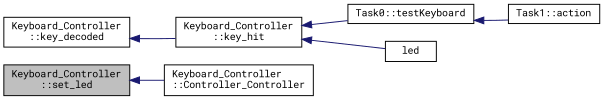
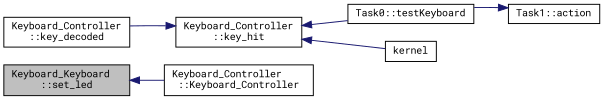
  digraph {
    fontname="Roboto Mono"
    rankdir=LR
    node [color=black fontname="Roboto Mono" fontsize=10 shape=record]
    edge [color=midnightblue dir=back fontname="Roboto Mono" fontsize=10 labelfontname=Helvetica labelfontsize=10 style=solid]
-   n1 [fillcolor=grey75 fontcolor=black height=0.2 label="Keyboard_Controller\l::set_led" style=filled width=0.4]
-   n2 [height=0.2 label="Keyboard_Controller\l::Controller_Controller" width=0.4]
+   n1 [fillcolor=grey75 fontcolor=black height=0.2 label="Keyboard_Keyboard\l::set_led" style=filled width=0.4]
+   n2 [height=0.2 label="Keyboard_Controller\l::Keyboard_Controller" width=0.4]
    n3 [height=0.2 label="Keyboard_Controller\l::key_decoded" width=0.4]
    n4 [height=0.2 label="Keyboard_Controller\l::key_hit" width=0.4]
    n5 [height=0.2 label="Task0::testKeyboard" width=0.4]
-   n6 [height=0.2 label=led width=0.4]
+   n6 [height=0.2 label=kernel width=0.4]
    n7 [height=0.2 label="Task1::action" width=0.4]
    n1 -> n2
-   n3 -> n4
+   n4 -> n3
    n4 -> n5
    n4 -> n6
-   n5 -> n7
+   n7 -> n5
  }
